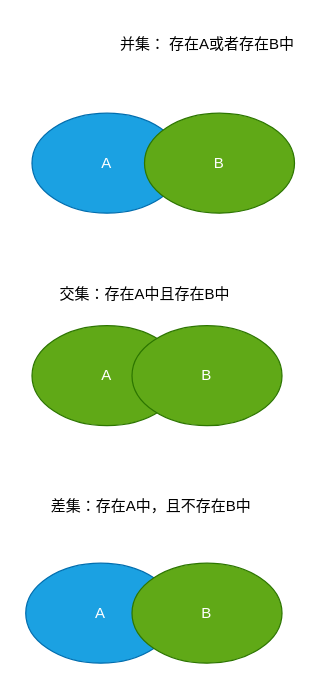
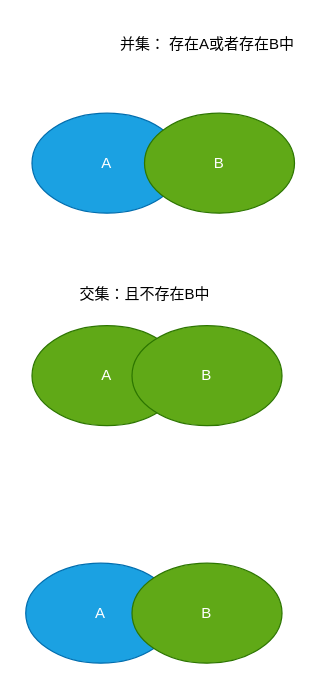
  <mxCell id="0" />
  <mxCell id="1" parent="0" />
  <mxCell id="2" value="A" style="ellipse;whiteSpace=wrap;html=1;fillColor=#1ba1e2;fontColor=#ffffff;strokeColor=#006EAF;" vertex="1" parent="1"><mxGeometry x="25" y="90" width="120" height="80" as="geometry" /></mxCell>
  <mxCell id="3" value="B" style="ellipse;whiteSpace=wrap;html=1;fillColor=#60a917;fontColor=#ffffff;strokeColor=#2D7600;" vertex="1" parent="1"><mxGeometry x="115" y="90" width="120" height="80" as="geometry" /></mxCell>
  <mxCell id="4" value="并集： 存在A或者存在B中" style="text;html=1;align=center;verticalAlign=middle;resizable=0;points=[];autosize=1;strokeColor=none;fillColor=none;" vertex="1" parent="1"><mxGeometry x="85" y="20" width="160" height="30" as="geometry" /></mxCell>
  <mxCell id="5" value="A" style="ellipse;whiteSpace=wrap;html=1;fillColor=#60a917;fontColor=#ffffff;strokeColor=#2D7600;" vertex="1" parent="1"><mxGeometry x="25" y="260" width="120" height="80" as="geometry" /></mxCell>
  <mxCell id="6" value="B" style="ellipse;whiteSpace=wrap;html=1;fillColor=#60a917;fontColor=#ffffff;strokeColor=#2D7600;" vertex="1" parent="1"><mxGeometry x="105" y="260" width="120" height="80" as="geometry" /></mxCell>
- <mxCell id="7" value="交集：存在A中且存在B中" style="text;html=1;align=center;verticalAlign=middle;resizable=0;points=[];autosize=1;strokeColor=none;fillColor=none;" vertex="1" parent="1"><mxGeometry x="35" y="220" width="160" height="30" as="geometry" /></mxCell>
- <mxCell id="8" value="差集：存在A中，且不存在B中" style="text;html=1;align=center;verticalAlign=middle;resizable=0;points=[];autosize=1;strokeColor=none;fillColor=none;" vertex="1" parent="1"><mxGeometry x="30" y="390" width="180" height="30" as="geometry" /></mxCell>
+ <mxCell id="7" value="交集：且不存在B中" style="text;html=1;align=center;verticalAlign=middle;resizable=0;points=[];autosize=1;strokeColor=none;fillColor=none;" vertex="1" parent="1"><mxGeometry x="35" y="220" width="160" height="30" as="geometry" /></mxCell>
  <mxCell id="9" value="A" style="ellipse;whiteSpace=wrap;html=1;fillColor=#1ba1e2;fontColor=#ffffff;strokeColor=#006EAF;" vertex="1" parent="1"><mxGeometry x="20" y="450" width="120" height="80" as="geometry" /></mxCell>
  <mxCell id="10" value="B" style="ellipse;whiteSpace=wrap;html=1;fillColor=#60a917;fontColor=#ffffff;strokeColor=#2D7600;" vertex="1" parent="1"><mxGeometry x="105" y="450" width="120" height="80" as="geometry" /></mxCell>
